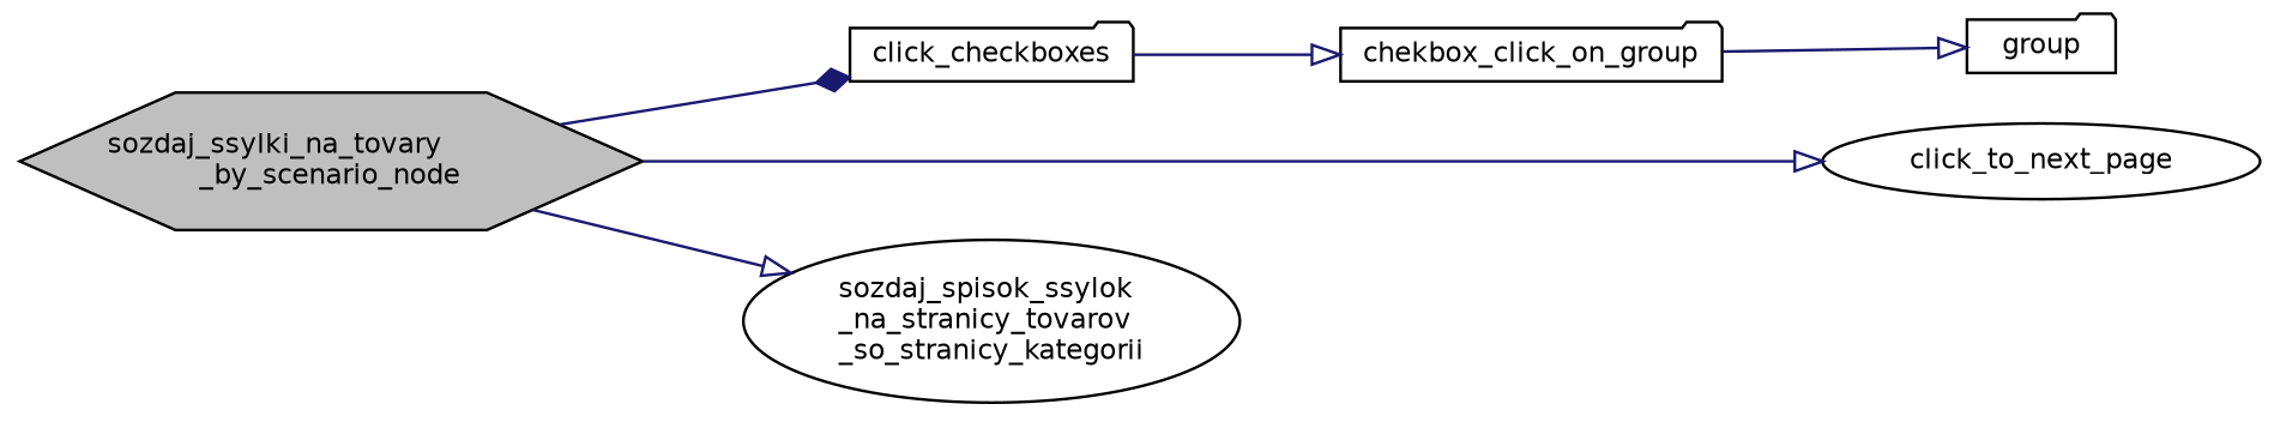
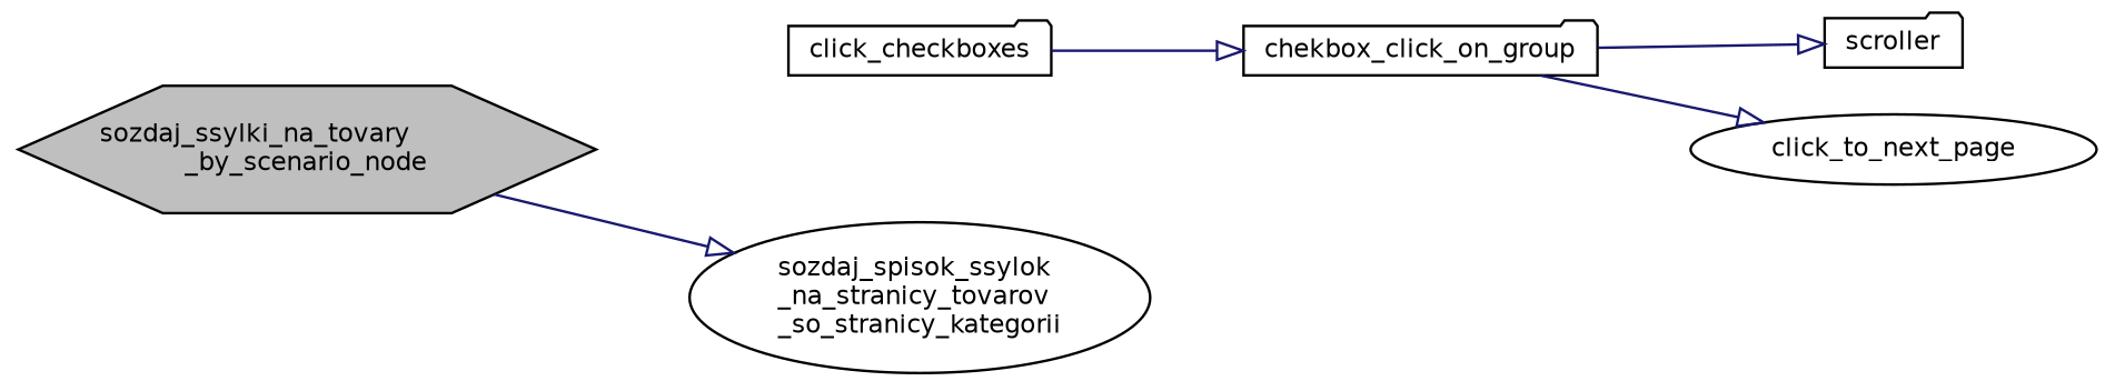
  digraph {
    rankdir=LR
    node [color=black fillcolor=white fontname=Helvetica fontsize=10 shape=folder style=filled]
    edge [arrowhead=onormal color=midnightblue fontname=Helvetica fontsize=10 labelfontname=Helvetica labelfontsize=10 style=solid]
    n1 [fillcolor=grey75 fontcolor=black height=0.2 label="sozdaj_ssylki_na_tovary\l_by_scenario_node" shape=hexagon width=0.4]
    n2 [height=0.2 label=click_checkboxes width=0.4]
    n3 [height=0.2 label=click_to_next_page shape=ellipse width=0.4]
    n4 [height=0.2 label="sozdaj_spisok_ssylok\l_na_stranicy_tovarov\l_so_stranicy_kategorii" shape=ellipse width=0.4]
    n5 [height=0.2 label=chekbox_click_on_group width=0.4]
-   n6 [height=0.2 label=group width=0.4]
-   n1 -> n2 [arrowhead=diamond]
-   n1 -> n3
+   n6 [height=0.2 label=scroller width=0.4]
+   n5 -> n3
    n1 -> n4
    n2 -> n5
    n5 -> n6
  }
